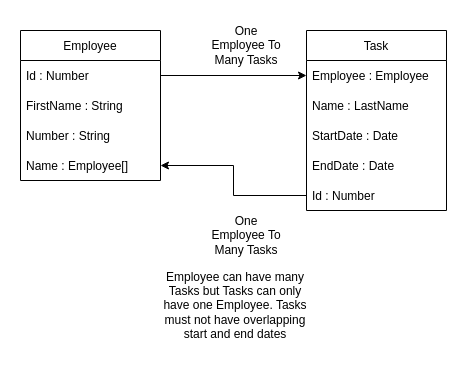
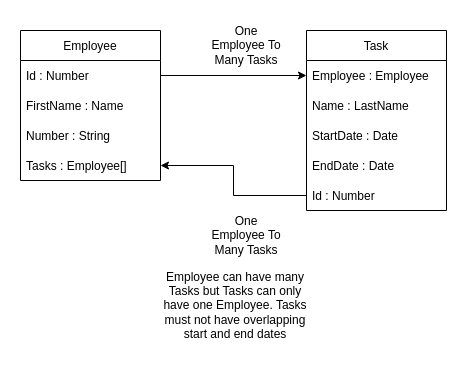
  <mxCell id="0" />
  <mxCell id="1" parent="0" />
  <mxCell id="2" value="Employee" style="swimlane;fontStyle=0;childLayout=stackLayout;horizontal=1;startSize=30;horizontalStack=0;resizeParent=1;resizeParentMax=0;resizeLast=0;collapsible=1;marginBottom=0;" parent="1" vertex="1"><mxGeometry x="20" y="30" width="140" height="150" as="geometry" /></mxCell>
  <mxCell id="3" value="Id : Number" style="text;strokeColor=none;fillColor=none;align=left;verticalAlign=middle;spacingLeft=4;spacingRight=4;overflow=hidden;points=[[0,0.5],[1,0.5]];portConstraint=eastwest;rotatable=0;" parent="2" vertex="1"><mxGeometry y="30" width="140" height="30" as="geometry" /></mxCell>
- <mxCell id="4" value="FirstName : String" style="text;strokeColor=none;fillColor=none;align=left;verticalAlign=middle;spacingLeft=4;spacingRight=4;overflow=hidden;points=[[0,0.5],[1,0.5]];portConstraint=eastwest;rotatable=0;" parent="2" vertex="1"><mxGeometry y="60" width="140" height="30" as="geometry" /></mxCell>
+ <mxCell id="4" value="FirstName : Name" style="text;strokeColor=none;fillColor=none;align=left;verticalAlign=middle;spacingLeft=4;spacingRight=4;overflow=hidden;points=[[0,0.5],[1,0.5]];portConstraint=eastwest;rotatable=0;" parent="2" vertex="1"><mxGeometry y="60" width="140" height="30" as="geometry" /></mxCell>
  <mxCell id="5" value="Number : String" style="text;strokeColor=none;fillColor=none;align=left;verticalAlign=middle;spacingLeft=4;spacingRight=4;overflow=hidden;points=[[0,0.5],[1,0.5]];portConstraint=eastwest;rotatable=0;" parent="2" vertex="1"><mxGeometry y="90" width="140" height="30" as="geometry" /></mxCell>
- <mxCell id="6" value="Name : Employee[]" style="text;strokeColor=none;fillColor=none;align=left;verticalAlign=middle;spacingLeft=4;spacingRight=4;overflow=hidden;points=[[0,0.5],[1,0.5]];portConstraint=eastwest;rotatable=0;" parent="2" vertex="1"><mxGeometry y="120" width="140" height="30" as="geometry" /></mxCell>
+ <mxCell id="6" value="Tasks : Employee[]" style="text;strokeColor=none;fillColor=none;align=left;verticalAlign=middle;spacingLeft=4;spacingRight=4;overflow=hidden;points=[[0,0.5],[1,0.5]];portConstraint=eastwest;rotatable=0;" parent="2" vertex="1"><mxGeometry y="120" width="140" height="30" as="geometry" /></mxCell>
  <mxCell id="7" value="Task" style="swimlane;fontStyle=0;childLayout=stackLayout;horizontal=1;startSize=30;horizontalStack=0;resizeParent=1;resizeParentMax=0;resizeLast=0;collapsible=1;marginBottom=0;" parent="1" vertex="1"><mxGeometry x="306" y="30" width="140" height="180" as="geometry" /></mxCell>
  <mxCell id="8" value="Employee : Employee" style="text;strokeColor=none;fillColor=none;align=left;verticalAlign=middle;spacingLeft=4;spacingRight=4;overflow=hidden;points=[[0,0.5],[1,0.5]];portConstraint=eastwest;rotatable=0;" parent="7" vertex="1"><mxGeometry y="30" width="140" height="30" as="geometry" /></mxCell>
  <mxCell id="9" value="Name : LastName" style="text;strokeColor=none;fillColor=none;align=left;verticalAlign=middle;spacingLeft=4;spacingRight=4;overflow=hidden;points=[[0,0.5],[1,0.5]];portConstraint=eastwest;rotatable=0;" parent="7" vertex="1"><mxGeometry y="60" width="140" height="30" as="geometry" /></mxCell>
  <mxCell id="10" value="StartDate : Date" style="text;strokeColor=none;fillColor=none;align=left;verticalAlign=middle;spacingLeft=4;spacingRight=4;overflow=hidden;points=[[0,0.5],[1,0.5]];portConstraint=eastwest;rotatable=0;" parent="7" vertex="1"><mxGeometry y="90" width="140" height="30" as="geometry" /></mxCell>
  <mxCell id="11" value="EndDate : Date" style="text;strokeColor=none;fillColor=none;align=left;verticalAlign=middle;spacingLeft=4;spacingRight=4;overflow=hidden;points=[[0,0.5],[1,0.5]];portConstraint=eastwest;rotatable=0;" parent="7" vertex="1"><mxGeometry y="120" width="140" height="30" as="geometry" /></mxCell>
  <mxCell id="12" value="Id : Number" style="text;strokeColor=none;fillColor=none;align=left;verticalAlign=middle;spacingLeft=4;spacingRight=4;overflow=hidden;points=[[0,0.5],[1,0.5]];portConstraint=eastwest;rotatable=0;" vertex="1" parent="7"><mxGeometry y="150" width="140" height="30" as="geometry" /></mxCell>
  <mxCell id="13" value="Employee can have many Tasks but Tasks can only have one Employee. Tasks must not have overlapping start and end dates" style="text;html=1;strokeColor=none;fillColor=none;align=center;verticalAlign=middle;whiteSpace=wrap;rounded=0;" parent="1" vertex="1"><mxGeometry x="160" y="260" width="150" height="90" as="geometry" /></mxCell>
  <mxCell id="14" style="edgeStyle=orthogonalEdgeStyle;rounded=0;orthogonalLoop=1;jettySize=auto;html=1;exitX=0;exitY=0.5;exitDx=0;exitDy=0;entryX=1;entryY=0.5;entryDx=0;entryDy=0;" edge="1" parent="1" source="12" target="6"><mxGeometry relative="1" as="geometry" /></mxCell>
  <mxCell id="15" style="edgeStyle=orthogonalEdgeStyle;rounded=0;orthogonalLoop=1;jettySize=auto;html=1;exitX=1;exitY=0.5;exitDx=0;exitDy=0;entryX=0;entryY=0.5;entryDx=0;entryDy=0;" edge="1" parent="1" source="3" target="8"><mxGeometry relative="1" as="geometry" /></mxCell>
  <mxCell id="16" value="One Employee To Many Tasks" style="text;html=1;strokeColor=none;fillColor=none;align=center;verticalAlign=middle;whiteSpace=wrap;rounded=0;" vertex="1" parent="1"><mxGeometry x="206" y="210" width="80" height="50" as="geometry" /></mxCell>
  <mxCell id="17" value="One Employee To Many Tasks" style="text;html=1;strokeColor=none;fillColor=none;align=center;verticalAlign=middle;whiteSpace=wrap;rounded=0;" vertex="1" parent="1"><mxGeometry x="206" y="20" width="80" height="50" as="geometry" /></mxCell>
